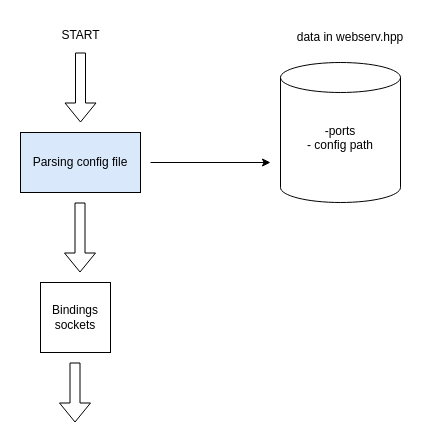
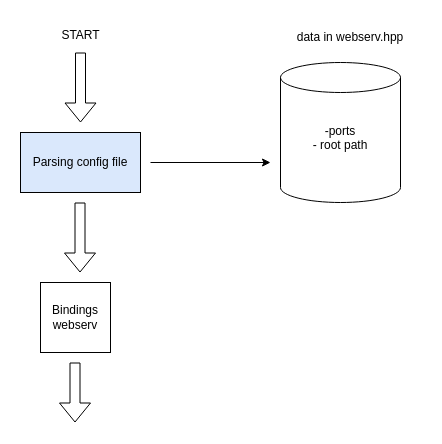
  <mxCell id="0" />
  <mxCell id="1" parent="0" />
  <mxCell id="2" value="&lt;div&gt;START&lt;/div&gt;" style="text;html=1;align=center;verticalAlign=middle;resizable=0;points=[];autosize=1;strokeColor=none;fillColor=none;" parent="1" vertex="1"><mxGeometry x="50" y="20" width="60" height="30" as="geometry" /></mxCell>
  <mxCell id="3" value="" style="shape=flexArrow;endArrow=classic;html=1;rounded=0;" parent="1" edge="1"><mxGeometry width="50" height="50" relative="1" as="geometry"><mxPoint x="80" y="52" as="sourcePoint" /><mxPoint x="80" y="122" as="targetPoint" /></mxGeometry></mxCell>
  <mxCell id="4" value="Parsing config file" style="rounded=0;whiteSpace=wrap;html=1;fillColor=#dae8fc;" parent="1" vertex="1"><mxGeometry x="20" y="132" width="120" height="60" as="geometry" /></mxCell>
  <mxCell id="5" value="" style="endArrow=classic;html=1;rounded=0;" parent="1" edge="1"><mxGeometry width="50" height="50" relative="1" as="geometry"><mxPoint x="150" y="162" as="sourcePoint" /><mxPoint x="270" y="162" as="targetPoint" /></mxGeometry></mxCell>
- <mxCell id="6" value="&lt;div&gt;-ports&lt;/div&gt;&lt;div&gt;- config path&lt;/div&gt;&lt;div&gt;&lt;br&gt;&lt;/div&gt;" style="shape=cylinder3;whiteSpace=wrap;html=1;boundedLbl=1;backgroundOutline=1;size=15;" parent="1" vertex="1"><mxGeometry x="280" y="62" width="120" height="140" as="geometry" /></mxCell>
+ <mxCell id="6" value="&lt;div&gt;-ports&lt;/div&gt;&lt;div&gt;- root path&lt;/div&gt;&lt;div&gt;&lt;br&gt;&lt;/div&gt;" style="shape=cylinder3;whiteSpace=wrap;html=1;boundedLbl=1;backgroundOutline=1;size=15;" parent="1" vertex="1"><mxGeometry x="280" y="62" width="120" height="140" as="geometry" /></mxCell>
  <mxCell id="7" value="data in webserv.hpp" style="text;html=1;strokeColor=none;fillColor=none;align=center;verticalAlign=middle;whiteSpace=wrap;rounded=0;" parent="1" vertex="1"><mxGeometry x="280" y="22" width="140" height="30" as="geometry" /></mxCell>
  <mxCell id="8" value="" style="shape=flexArrow;endArrow=classic;html=1;rounded=0;" parent="1" edge="1"><mxGeometry width="50" height="50" relative="1" as="geometry"><mxPoint x="79.5" y="202" as="sourcePoint" /><mxPoint x="79.5" y="272" as="targetPoint" /></mxGeometry></mxCell>
- <mxCell id="9" value="&lt;div&gt;Bindings sockets&lt;/div&gt;" style="whiteSpace=wrap;html=1;aspect=fixed;" parent="1" vertex="1"><mxGeometry x="40" y="282" width="70" height="70" as="geometry" /></mxCell>
+ <mxCell id="9" value="&lt;div&gt;Bindings webserv&lt;/div&gt;" style="whiteSpace=wrap;html=1;aspect=fixed;" parent="1" vertex="1"><mxGeometry x="40" y="282" width="70" height="70" as="geometry" /></mxCell>
  <mxCell id="10" value="" style="shape=flexArrow;endArrow=classic;html=1;rounded=0;" edge="1" parent="1"><mxGeometry width="50" height="50" relative="1" as="geometry"><mxPoint x="74.5" y="362" as="sourcePoint" /><mxPoint x="74.5" y="422" as="targetPoint" /></mxGeometry></mxCell>
